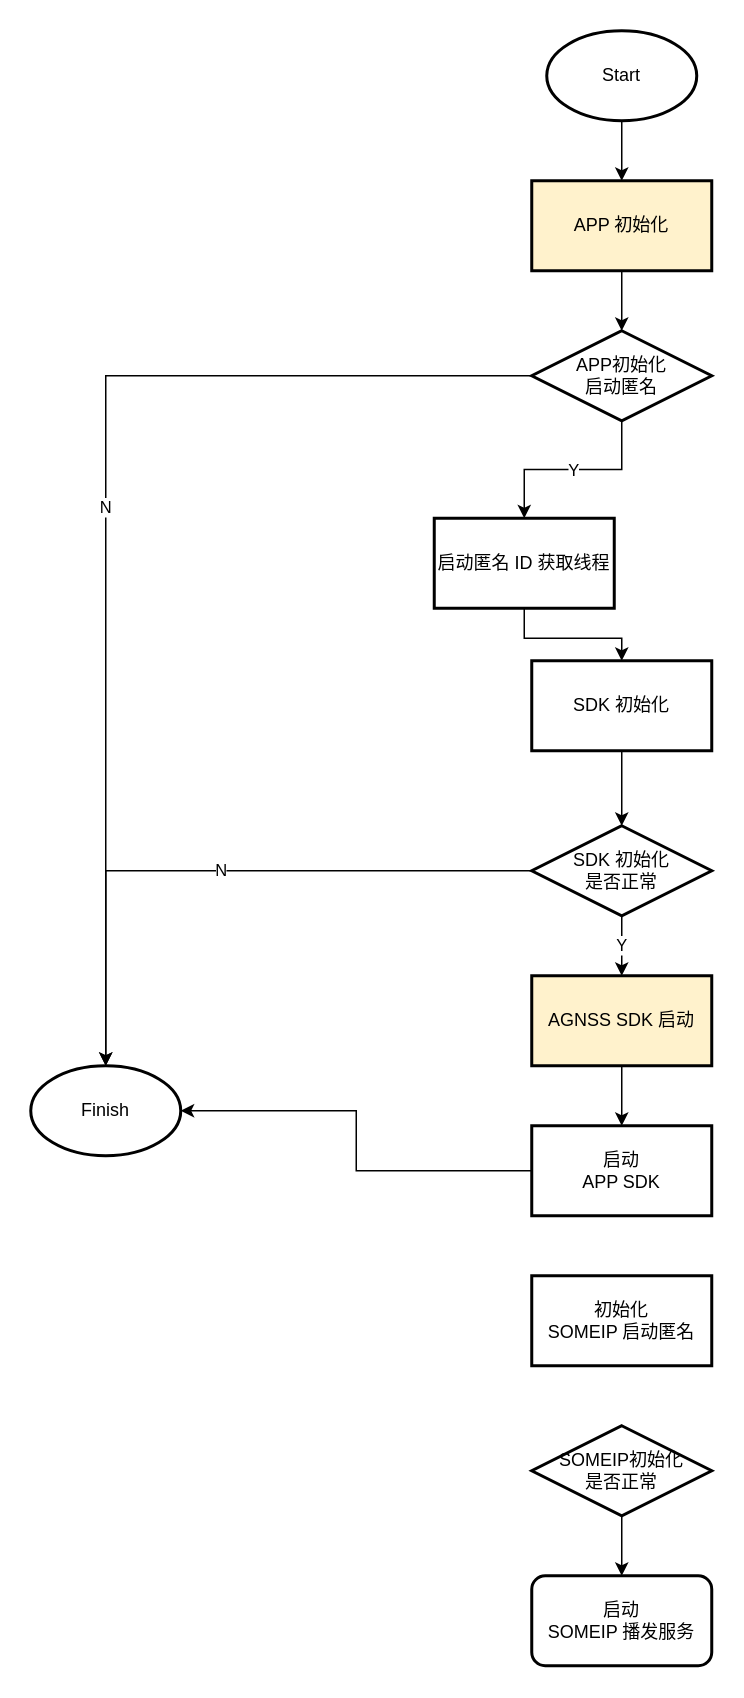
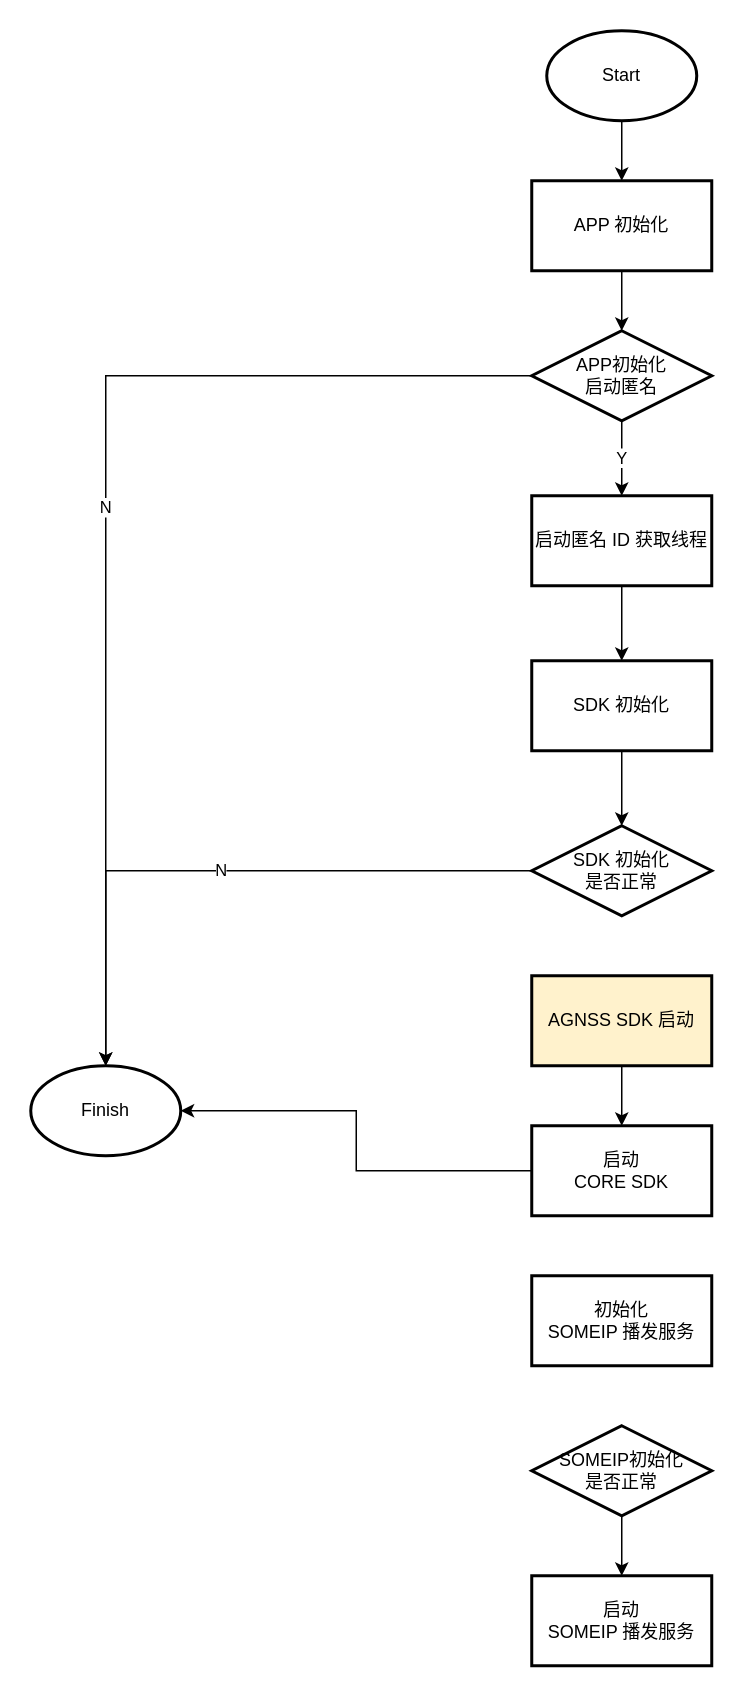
  <mxCell id="0" />
  <mxCell id="1" parent="0" />
  <mxCell id="2" value="" style="edgeStyle=orthogonalEdgeStyle;rounded=0;orthogonalLoop=1;jettySize=auto;html=1;" edge="1" parent="1" source="3" target="6"><mxGeometry relative="1" as="geometry" /></mxCell>
- <mxCell id="3" value="APP 初始化" style="whiteSpace=wrap;html=1;strokeWidth=2;fillColor=#fff2cc;" vertex="1" parent="1"><mxGeometry x="354" y="120" width="120" height="60" as="geometry" /></mxCell>
+ <mxCell id="3" value="APP 初始化" style="whiteSpace=wrap;html=1;strokeWidth=2;" vertex="1" parent="1"><mxGeometry x="354" y="120" width="120" height="60" as="geometry" /></mxCell>
  <mxCell id="4" value="Y" style="edgeStyle=orthogonalEdgeStyle;rounded=0;orthogonalLoop=1;jettySize=auto;html=1;" edge="1" parent="1" source="6" target="10"><mxGeometry relative="1" as="geometry" /></mxCell>
  <mxCell id="5" value="N" style="edgeStyle=orthogonalEdgeStyle;rounded=0;orthogonalLoop=1;jettySize=auto;html=1;exitX=0;exitY=0.5;exitDx=0;exitDy=0;" edge="1" parent="1" source="6" target="11"><mxGeometry relative="1" as="geometry" /></mxCell>
  <mxCell id="6" value="APP初始化&lt;br&gt;启动匿名" style="rhombus;whiteSpace=wrap;html=1;strokeWidth=2;" vertex="1" parent="1"><mxGeometry x="354" y="220" width="120" height="60" as="geometry" /></mxCell>
  <mxCell id="7" style="edgeStyle=orthogonalEdgeStyle;rounded=0;orthogonalLoop=1;jettySize=auto;html=1;entryX=0.5;entryY=0;entryDx=0;entryDy=0;" edge="1" parent="1" source="8" target="3"><mxGeometry relative="1" as="geometry" /></mxCell>
  <mxCell id="8" value="Start" style="strokeWidth=2;html=1;shape=mxgraph.flowchart.start_1;whiteSpace=wrap;" vertex="1" parent="1"><mxGeometry x="364" y="20" width="100" height="60" as="geometry" /></mxCell>
  <mxCell id="9" value="" style="edgeStyle=orthogonalEdgeStyle;rounded=0;orthogonalLoop=1;jettySize=auto;html=1;" edge="1" parent="1" source="10" target="13"><mxGeometry relative="1" as="geometry" /></mxCell>
- <mxCell id="10" value="启动匿名 ID 获取线程" style="whiteSpace=wrap;html=1;strokeWidth=2;" vertex="1" parent="1"><mxGeometry x="289" y="345" width="120" height="60" as="geometry" /></mxCell>
+ <mxCell id="10" value="启动匿名 ID 获取线程" style="whiteSpace=wrap;html=1;strokeWidth=2;" vertex="1" parent="1"><mxGeometry x="354" y="330" width="120" height="60" as="geometry" /></mxCell>
  <mxCell id="11" value="Finish" style="strokeWidth=2;html=1;shape=mxgraph.flowchart.start_1;whiteSpace=wrap;" vertex="1" parent="1"><mxGeometry x="20" y="710" width="100" height="60" as="geometry" /></mxCell>
  <mxCell id="12" style="edgeStyle=orthogonalEdgeStyle;rounded=0;orthogonalLoop=1;jettySize=auto;html=1;exitX=0.5;exitY=1;exitDx=0;exitDy=0;entryX=0.5;entryY=0;entryDx=0;entryDy=0;" edge="1" parent="1" source="13" target="16"><mxGeometry relative="1" as="geometry" /></mxCell>
  <mxCell id="13" value="SDK 初始化" style="whiteSpace=wrap;html=1;strokeWidth=2;" vertex="1" parent="1"><mxGeometry x="354" y="440" width="120" height="60" as="geometry" /></mxCell>
  <mxCell id="14" value="N" style="edgeStyle=orthogonalEdgeStyle;rounded=0;orthogonalLoop=1;jettySize=auto;html=1;exitX=0;exitY=0.5;exitDx=0;exitDy=0;" edge="1" parent="1" source="16" target="11"><mxGeometry relative="1" as="geometry" /></mxCell>
- <mxCell id="15" value="Y" style="edgeStyle=orthogonalEdgeStyle;rounded=0;orthogonalLoop=1;jettySize=auto;html=1;" edge="1" parent="1" source="16" target="18"><mxGeometry relative="1" as="geometry" /></mxCell>
  <mxCell id="16" value="SDK 初始化&lt;br&gt;是否正常" style="rhombus;whiteSpace=wrap;html=1;strokeWidth=2;" vertex="1" parent="1"><mxGeometry x="354" y="550" width="120" height="60" as="geometry" /></mxCell>
  <mxCell id="17" value="" style="edgeStyle=orthogonalEdgeStyle;rounded=0;orthogonalLoop=1;jettySize=auto;html=1;" edge="1" parent="1" source="18" target="20"><mxGeometry relative="1" as="geometry" /></mxCell>
  <mxCell id="18" value="AGNSS SDK 启动" style="whiteSpace=wrap;html=1;strokeWidth=2;fillColor=#fff2cc;" vertex="1" parent="1"><mxGeometry x="354" y="650" width="120" height="60" as="geometry" /></mxCell>
  <mxCell id="19" value="" style="edgeStyle=orthogonalEdgeStyle;rounded=0;orthogonalLoop=1;jettySize=auto;html=1;" edge="1" parent="1" source="20" target="11"><mxGeometry relative="1" as="geometry" /></mxCell>
- <mxCell id="20" value="启动&lt;br&gt;APP SDK" style="whiteSpace=wrap;html=1;strokeWidth=2;" vertex="1" parent="1"><mxGeometry x="354" y="750" width="120" height="60" as="geometry" /></mxCell>
- <mxCell id="21" value="初始化&lt;br&gt;SOMEIP 启动匿名" style="whiteSpace=wrap;html=1;strokeWidth=2;" vertex="1" parent="1"><mxGeometry x="354" y="850" width="120" height="60" as="geometry" /></mxCell>
+ <mxCell id="20" value="启动&lt;br&gt;CORE SDK" style="whiteSpace=wrap;html=1;strokeWidth=2;" vertex="1" parent="1"><mxGeometry x="354" y="750" width="120" height="60" as="geometry" /></mxCell>
+ <mxCell id="21" value="初始化&lt;br&gt;SOMEIP 播发服务" style="whiteSpace=wrap;html=1;strokeWidth=2;" vertex="1" parent="1"><mxGeometry x="354" y="850" width="120" height="60" as="geometry" /></mxCell>
  <mxCell id="22" value="" style="edgeStyle=orthogonalEdgeStyle;rounded=0;orthogonalLoop=1;jettySize=auto;html=1;" edge="1" parent="1" source="23" target="24"><mxGeometry relative="1" as="geometry" /></mxCell>
  <mxCell id="23" value="SOMEIP初始化&lt;br&gt;是否正常" style="rhombus;whiteSpace=wrap;html=1;strokeWidth=2;" vertex="1" parent="1"><mxGeometry x="354" y="950" width="120" height="60" as="geometry" /></mxCell>
- <mxCell id="24" value="启动 &lt;br&gt;SOMEIP 播发服务" style="whiteSpace=wrap;html=1;strokeWidth=2;rounded=1;" vertex="1" parent="1"><mxGeometry x="354" y="1050" width="120" height="60" as="geometry" /></mxCell>
+ <mxCell id="24" value="启动 &lt;br&gt;SOMEIP 播发服务" style="whiteSpace=wrap;html=1;strokeWidth=2;" vertex="1" parent="1"><mxGeometry x="354" y="1050" width="120" height="60" as="geometry" /></mxCell>
